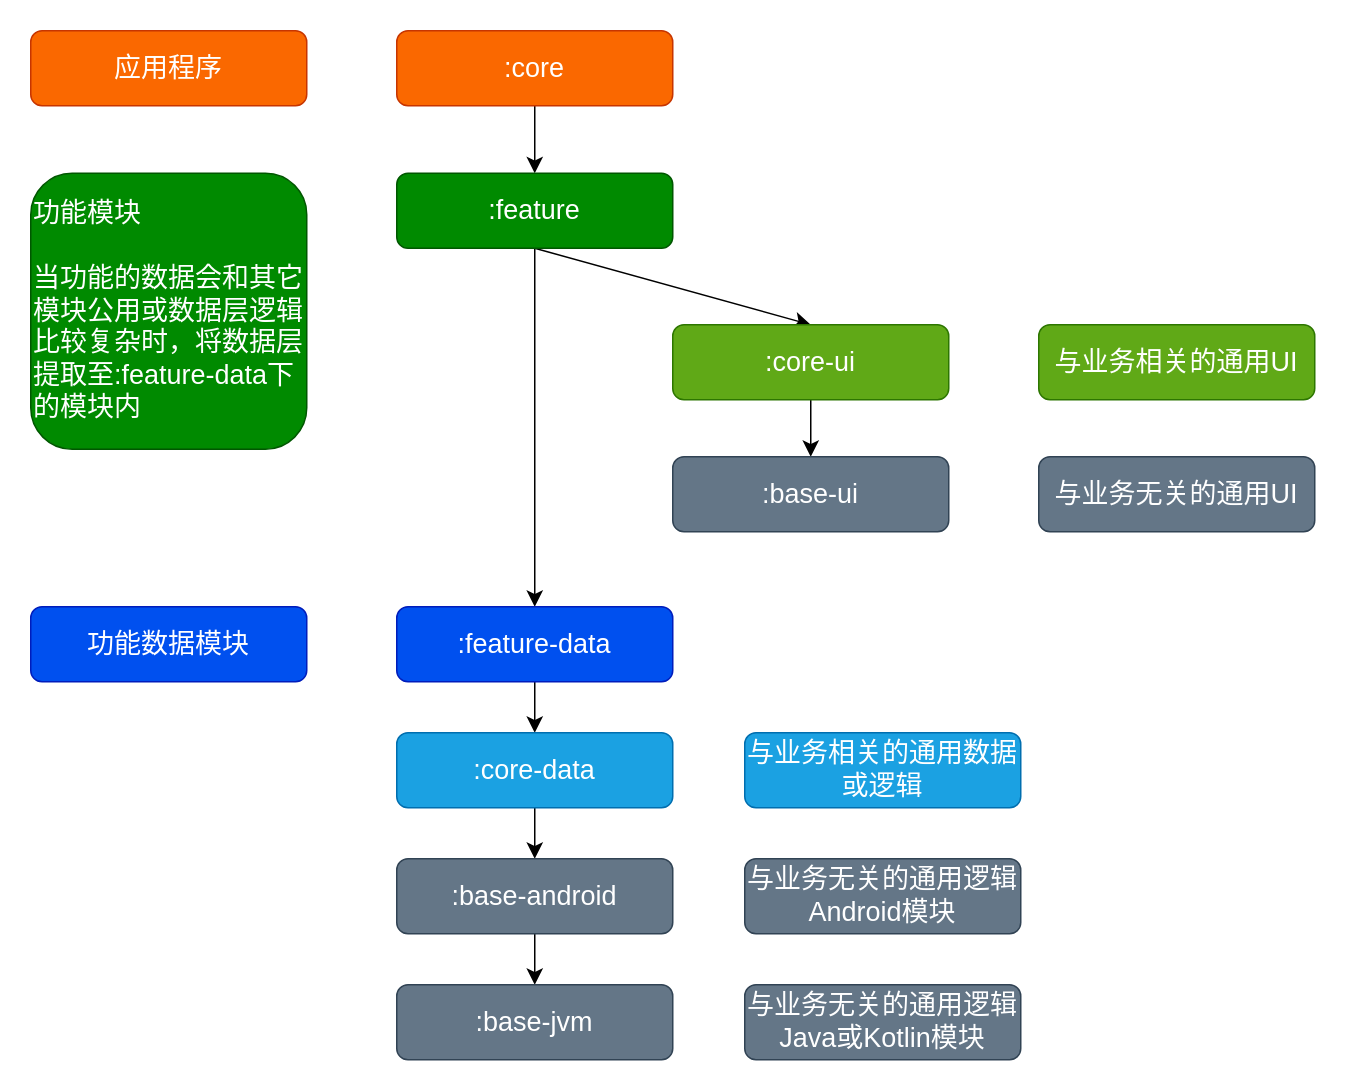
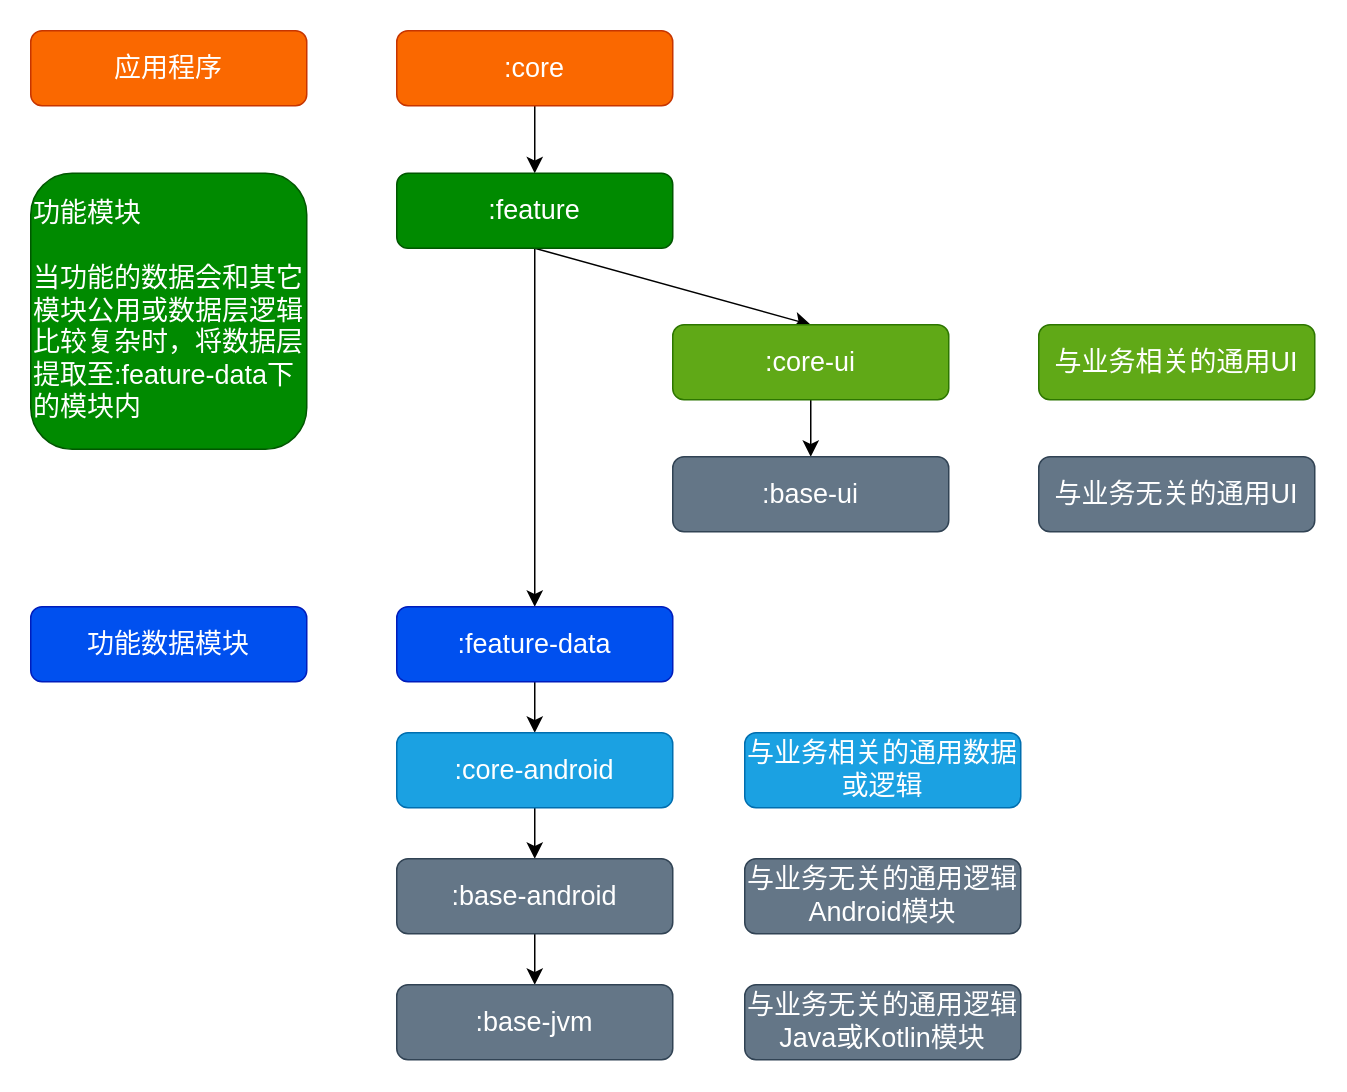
  <mxCell id="0" />
  <mxCell id="1" parent="0" />
  <mxCell id="2" style="edgeStyle=none;curved=1;rounded=0;orthogonalLoop=1;jettySize=auto;html=1;exitX=0.5;exitY=1;exitDx=0;exitDy=0;entryX=0.5;entryY=0;entryDx=0;entryDy=0;fontSize=12;startSize=8;endSize=8;" edge="1" parent="1" source="3" target="6"><mxGeometry relative="1" as="geometry" /></mxCell>
  <mxCell id="3" value="&lt;font style=&quot;font-size: 18px;&quot;&gt;:core&lt;/font&gt;" style="rounded=1;whiteSpace=wrap;html=1;fillColor=#fa6800;strokeColor=#C73500;fontColor=#FFFFFF;" vertex="1" parent="1"><mxGeometry x="264" y="20" width="184" height="50" as="geometry" /></mxCell>
  <mxCell id="4" style="edgeStyle=none;curved=1;rounded=0;orthogonalLoop=1;jettySize=auto;html=1;exitX=0.5;exitY=1;exitDx=0;exitDy=0;entryX=0.5;entryY=0;entryDx=0;entryDy=0;fontSize=12;startSize=8;endSize=8;" edge="1" parent="1" source="6" target="10"><mxGeometry relative="1" as="geometry" /></mxCell>
  <mxCell id="5" style="edgeStyle=none;curved=1;rounded=0;orthogonalLoop=1;jettySize=auto;html=1;exitX=0.5;exitY=1;exitDx=0;exitDy=0;fontSize=12;startSize=8;endSize=8;" edge="1" parent="1" source="6" target="8"><mxGeometry relative="1" as="geometry" /></mxCell>
  <mxCell id="6" value="&lt;font style=&quot;font-size: 18px;&quot;&gt;:feature&lt;/font&gt;" style="rounded=1;whiteSpace=wrap;html=1;fillColor=#008a00;fontColor=#ffffff;strokeColor=#005700;" vertex="1" parent="1"><mxGeometry x="264" y="115" width="184" height="50" as="geometry" /></mxCell>
  <mxCell id="7" style="edgeStyle=none;curved=1;rounded=0;orthogonalLoop=1;jettySize=auto;html=1;exitX=0.5;exitY=1;exitDx=0;exitDy=0;entryX=0.5;entryY=0;entryDx=0;entryDy=0;fontSize=12;startSize=8;endSize=8;" edge="1" parent="1" source="8" target="12"><mxGeometry relative="1" as="geometry" /></mxCell>
  <mxCell id="8" value="&lt;font style=&quot;font-size: 18px;&quot;&gt;:feature-data&lt;/font&gt;" style="rounded=1;whiteSpace=wrap;html=1;fillColor=#0050ef;fontColor=#ffffff;strokeColor=#001DBC;" vertex="1" parent="1"><mxGeometry x="264" y="404" width="184" height="50" as="geometry" /></mxCell>
  <mxCell id="9" style="edgeStyle=none;curved=1;rounded=0;orthogonalLoop=1;jettySize=auto;html=1;exitX=0.5;exitY=1;exitDx=0;exitDy=0;entryX=0.5;entryY=0;entryDx=0;entryDy=0;fontSize=12;startSize=8;endSize=8;" edge="1" parent="1" source="10" target="13"><mxGeometry relative="1" as="geometry" /></mxCell>
  <mxCell id="10" value="&lt;font style=&quot;font-size: 18px;&quot;&gt;:core-ui&lt;/font&gt;" style="rounded=1;whiteSpace=wrap;html=1;fillColor=#60a917;fontColor=#ffffff;strokeColor=#2D7600;" vertex="1" parent="1"><mxGeometry x="448" y="216" width="184" height="50" as="geometry" /></mxCell>
  <mxCell id="11" style="edgeStyle=none;curved=1;rounded=0;orthogonalLoop=1;jettySize=auto;html=1;exitX=0.5;exitY=1;exitDx=0;exitDy=0;fontSize=12;startSize=8;endSize=8;" edge="1" parent="1" source="12" target="15"><mxGeometry relative="1" as="geometry" /></mxCell>
- <mxCell id="12" value="&lt;span style=&quot;font-size: 18px;&quot;&gt;:core-data&lt;/span&gt;" style="rounded=1;whiteSpace=wrap;html=1;fillColor=#1ba1e2;fontColor=#ffffff;strokeColor=#006EAF;" vertex="1" parent="1"><mxGeometry x="264" y="488" width="184" height="50" as="geometry" /></mxCell>
+ <mxCell id="12" value="&lt;span style=&quot;font-size: 18px;&quot;&gt;:core-android&lt;/span&gt;" style="rounded=1;whiteSpace=wrap;html=1;fillColor=#1ba1e2;fontColor=#ffffff;strokeColor=#006EAF;" vertex="1" parent="1"><mxGeometry x="264" y="488" width="184" height="50" as="geometry" /></mxCell>
  <mxCell id="13" value="&lt;font style=&quot;font-size: 18px;&quot;&gt;:base&lt;/font&gt;&lt;span style=&quot;font-size: 18px; background-color: initial;&quot;&gt;-ui&lt;/span&gt;" style="rounded=1;whiteSpace=wrap;html=1;fillColor=#647687;fontColor=#ffffff;strokeColor=#314354;" vertex="1" parent="1"><mxGeometry x="448" y="304" width="184" height="50" as="geometry" /></mxCell>
  <mxCell id="14" style="edgeStyle=none;curved=1;rounded=0;orthogonalLoop=1;jettySize=auto;html=1;exitX=0.5;exitY=1;exitDx=0;exitDy=0;fontSize=12;startSize=8;endSize=8;" edge="1" parent="1" source="15" target="16"><mxGeometry relative="1" as="geometry" /></mxCell>
  <mxCell id="15" value="&lt;span style=&quot;font-size: 18px;&quot;&gt;:base-android&lt;/span&gt;" style="rounded=1;whiteSpace=wrap;html=1;fillColor=#647687;strokeColor=#314354;fontColor=#ffffff;" vertex="1" parent="1"><mxGeometry x="264" y="572" width="184" height="50" as="geometry" /></mxCell>
  <mxCell id="16" value="&lt;span style=&quot;font-size: 18px;&quot;&gt;:base-jvm&lt;/span&gt;" style="rounded=1;whiteSpace=wrap;html=1;fillColor=#647687;fontColor=#ffffff;strokeColor=#314354;" vertex="1" parent="1"><mxGeometry x="264" y="656" width="184" height="50" as="geometry" /></mxCell>
  <mxCell id="17" value="&lt;span style=&quot;font-size: 18px;&quot;&gt;应用程序&lt;/span&gt;" style="rounded=1;whiteSpace=wrap;html=1;fillColor=#fa6800;strokeColor=#C73500;fontColor=#FFFFFF;" vertex="1" parent="1"><mxGeometry x="20" y="20" width="184" height="50" as="geometry" /></mxCell>
  <mxCell id="18" value="&lt;font style=&quot;font-size: 18px;&quot;&gt;功能模块&lt;/font&gt;&lt;div&gt;&lt;span style=&quot;font-size: 18px;&quot;&gt;&lt;br&gt;&lt;/span&gt;&lt;div style=&quot;&quot;&gt;&lt;font style=&quot;font-size: 18px;&quot;&gt;当功能的数据会和其它模块公用或数据层逻辑比较复杂时，将数据层提取至&lt;/font&gt;&lt;span style=&quot;font-size: 18px; text-align: center; background-color: initial;&quot;&gt;:feature-data下的模块内&lt;/span&gt;&lt;/div&gt;&lt;/div&gt;" style="rounded=1;whiteSpace=wrap;html=1;fillColor=#008a00;fontColor=#ffffff;strokeColor=#005700;align=left;" vertex="1" parent="1"><mxGeometry x="20" y="115" width="184" height="184" as="geometry" /></mxCell>
  <mxCell id="19" value="&lt;span style=&quot;font-size: 18px;&quot;&gt;与业务相关的通用UI&lt;/span&gt;" style="rounded=1;whiteSpace=wrap;html=1;fillColor=#60a917;fontColor=#ffffff;strokeColor=#2D7600;" vertex="1" parent="1"><mxGeometry x="692" y="216" width="184" height="50" as="geometry" /></mxCell>
  <mxCell id="20" value="&lt;span style=&quot;font-size: 18px;&quot;&gt;与业务无关的通用UI&lt;/span&gt;" style="rounded=1;whiteSpace=wrap;html=1;fillColor=#647687;fontColor=#ffffff;strokeColor=#314354;" vertex="1" parent="1"><mxGeometry x="692" y="304" width="184" height="50" as="geometry" /></mxCell>
  <mxCell id="21" value="&lt;font style=&quot;font-size: 18px;&quot;&gt;功能数据模块&lt;/font&gt;" style="rounded=1;whiteSpace=wrap;html=1;fillColor=#0050ef;fontColor=#ffffff;strokeColor=#001DBC;" vertex="1" parent="1"><mxGeometry x="20" y="404" width="184" height="50" as="geometry" /></mxCell>
  <mxCell id="22" value="&lt;span style=&quot;font-size: 18px;&quot;&gt;与业务相关的通用数据或逻辑&lt;/span&gt;" style="rounded=1;whiteSpace=wrap;html=1;fillColor=#1ba1e2;fontColor=#ffffff;strokeColor=#006EAF;" vertex="1" parent="1"><mxGeometry x="496" y="488" width="184" height="50" as="geometry" /></mxCell>
  <mxCell id="23" value="&lt;span style=&quot;font-size: 18px;&quot;&gt;与业务无关的通用逻辑&lt;/span&gt;&lt;div&gt;&lt;span style=&quot;font-size: 18px;&quot;&gt;Android模块&lt;/span&gt;&lt;/div&gt;" style="rounded=1;whiteSpace=wrap;html=1;fillColor=#647687;strokeColor=#314354;fontColor=#ffffff;" vertex="1" parent="1"><mxGeometry x="496" y="572" width="184" height="50" as="geometry" /></mxCell>
  <mxCell id="24" value="&lt;span style=&quot;font-size: 18px;&quot;&gt;与业务无关的通用逻辑&lt;/span&gt;&lt;div&gt;&lt;span style=&quot;font-size: 18px;&quot;&gt;Java或Kotlin模块&lt;/span&gt;&lt;/div&gt;" style="rounded=1;whiteSpace=wrap;html=1;fillColor=#647687;fontColor=#ffffff;strokeColor=#314354;" vertex="1" parent="1"><mxGeometry x="496" y="656" width="184" height="50" as="geometry" /></mxCell>
